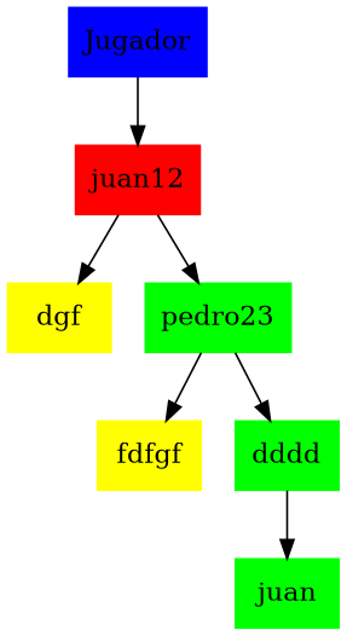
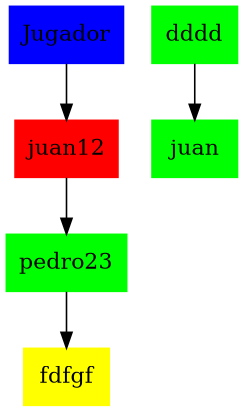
  digraph {
    node [color=green shape=box style=filled]
    Jugador [color=blue]
    juan12 [color=red]
-   dgf [color=yellow]
    pedro23
    fdfgf [color=yellow]
    dddd
    n7 [label=juan]
    Jugador -> juan12
-   juan12 -> dgf
    juan12 -> pedro23
    pedro23 -> fdfgf
-   pedro23 -> dddd
    dddd -> n7
  }
